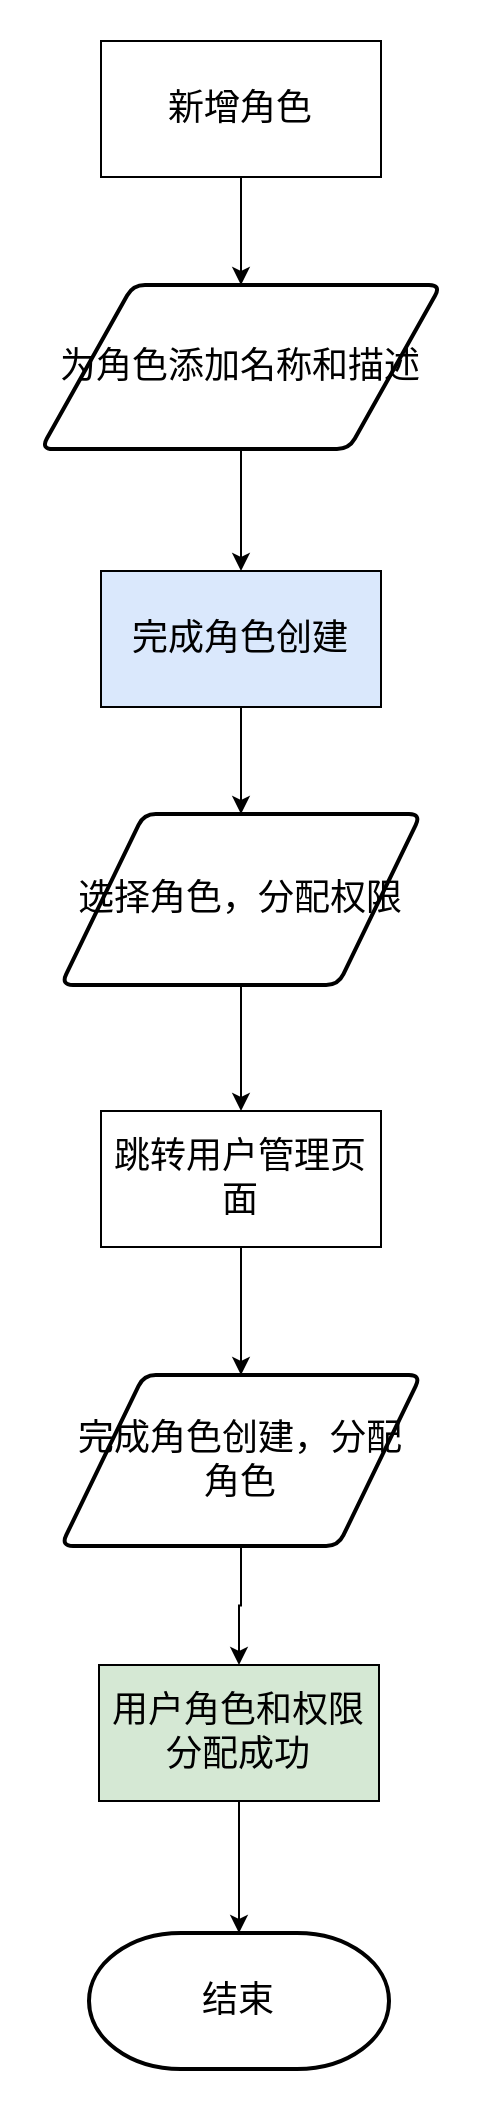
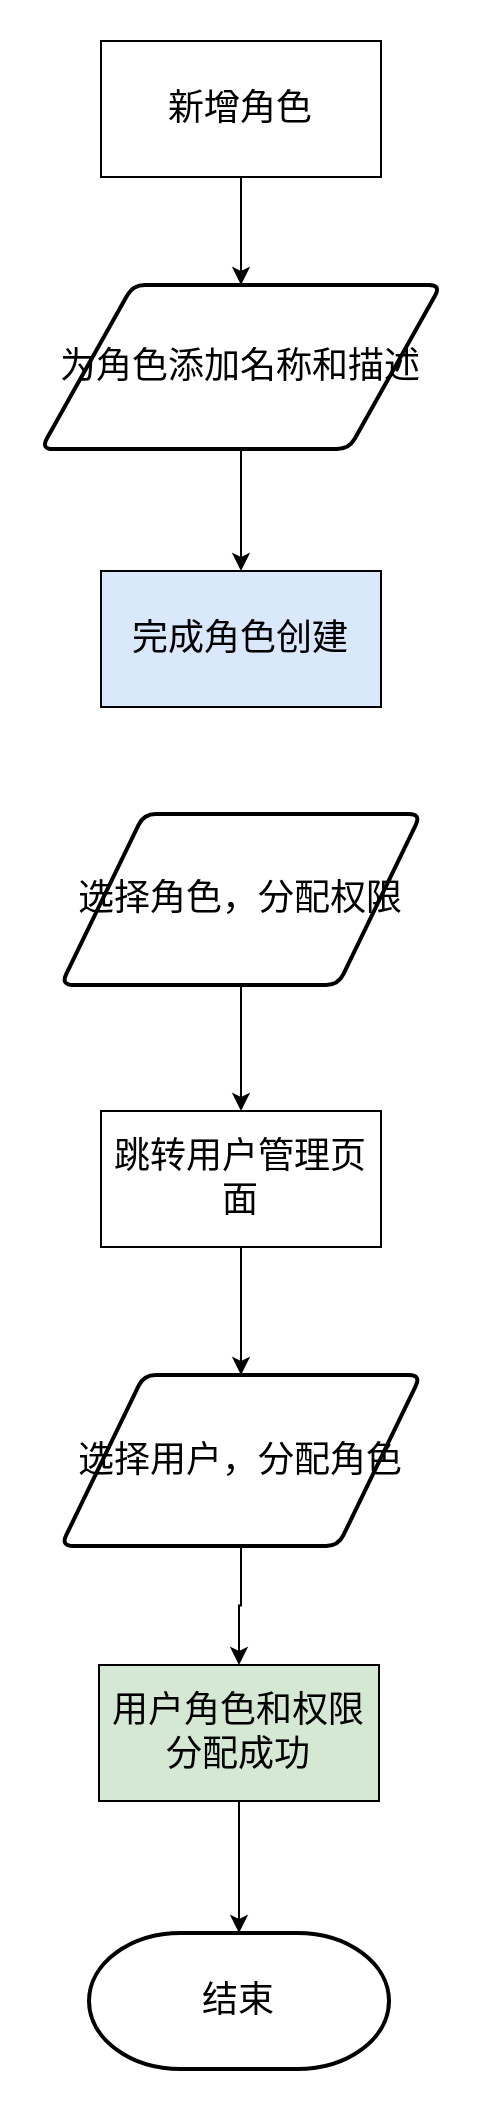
  <mxCell id="0" />
  <mxCell id="1" parent="0" />
  <mxCell id="2" value="" style="edgeStyle=orthogonalEdgeStyle;rounded=0;orthogonalLoop=1;jettySize=auto;html=1;" edge="1" parent="1" source="3" target="5"><mxGeometry relative="1" as="geometry" /></mxCell>
  <mxCell id="3" value="新增角色" style="rounded=0;whiteSpace=wrap;html=1;fontSize=18;" vertex="1" parent="1"><mxGeometry x="50" y="20" width="140" height="68" as="geometry" /></mxCell>
  <mxCell id="4" value="" style="edgeStyle=orthogonalEdgeStyle;rounded=0;orthogonalLoop=1;jettySize=auto;html=1;" edge="1" parent="1" source="5" target="7"><mxGeometry relative="1" as="geometry" /></mxCell>
  <mxCell id="5" value="&lt;font style=&quot;font-size: 18px;&quot;&gt;为角色添加名称和描述&lt;/font&gt;" style="shape=parallelogram;html=1;strokeWidth=2;perimeter=parallelogramPerimeter;whiteSpace=wrap;rounded=1;arcSize=12;size=0.23;fontSize=15;" vertex="1" parent="1"><mxGeometry x="20" y="142" width="200" height="82" as="geometry" /></mxCell>
- <mxCell id="6" value="" style="edgeStyle=orthogonalEdgeStyle;rounded=0;orthogonalLoop=1;jettySize=auto;html=1;" edge="1" parent="1" source="7" target="9"><mxGeometry relative="1" as="geometry" /></mxCell>
  <mxCell id="7" value="完成角色创建" style="rounded=0;whiteSpace=wrap;html=1;fontSize=18;fillColor=#dae8fc;" vertex="1" parent="1"><mxGeometry x="50" y="285" width="140" height="68" as="geometry" /></mxCell>
  <mxCell id="8" style="edgeStyle=orthogonalEdgeStyle;rounded=0;orthogonalLoop=1;jettySize=auto;html=1;exitX=0.5;exitY=1;exitDx=0;exitDy=0;entryX=0.5;entryY=0;entryDx=0;entryDy=0;" edge="1" parent="1" source="9" target="11"><mxGeometry relative="1" as="geometry" /></mxCell>
  <mxCell id="9" value="&lt;font style=&quot;font-size: 18px;&quot;&gt;选择角色，分配权限&lt;/font&gt;" style="shape=parallelogram;html=1;strokeWidth=2;perimeter=parallelogramPerimeter;whiteSpace=wrap;rounded=1;arcSize=12;size=0.23;fontSize=14;" vertex="1" parent="1"><mxGeometry x="30" y="406.5" width="180" height="85.5" as="geometry" /></mxCell>
  <mxCell id="10" value="" style="edgeStyle=orthogonalEdgeStyle;rounded=0;orthogonalLoop=1;jettySize=auto;html=1;" edge="1" parent="1" source="11" target="13"><mxGeometry relative="1" as="geometry" /></mxCell>
  <mxCell id="11" value="跳转用户管理页面" style="rounded=0;whiteSpace=wrap;html=1;fontSize=18;" vertex="1" parent="1"><mxGeometry x="50" y="555" width="140" height="68" as="geometry" /></mxCell>
  <mxCell id="12" value="" style="edgeStyle=orthogonalEdgeStyle;rounded=0;orthogonalLoop=1;jettySize=auto;html=1;" edge="1" parent="1" source="13" target="15"><mxGeometry relative="1" as="geometry" /></mxCell>
- <mxCell id="13" value="&lt;font style=&quot;font-size: 18px;&quot;&gt;完成角色创建，分配角色&lt;/font&gt;" style="shape=parallelogram;html=1;strokeWidth=2;perimeter=parallelogramPerimeter;whiteSpace=wrap;rounded=1;arcSize=12;size=0.23;fontSize=14;" vertex="1" parent="1"><mxGeometry x="30" y="687" width="180" height="85.5" as="geometry" /></mxCell>
+ <mxCell id="13" value="&lt;font style=&quot;font-size: 18px;&quot;&gt;选择用户，分配角色&lt;/font&gt;" style="shape=parallelogram;html=1;strokeWidth=2;perimeter=parallelogramPerimeter;whiteSpace=wrap;rounded=1;arcSize=12;size=0.23;fontSize=14;" vertex="1" parent="1"><mxGeometry x="30" y="687" width="180" height="85.5" as="geometry" /></mxCell>
  <mxCell id="14" value="" style="edgeStyle=orthogonalEdgeStyle;rounded=0;orthogonalLoop=1;jettySize=auto;html=1;" edge="1" parent="1" source="15" target="16"><mxGeometry relative="1" as="geometry" /></mxCell>
  <mxCell id="15" value="用户角色和权限分配成功" style="rounded=0;whiteSpace=wrap;html=1;fontSize=18;fillColor=#d5e8d4;" vertex="1" parent="1"><mxGeometry x="49" y="832" width="140" height="68" as="geometry" /></mxCell>
  <mxCell id="16" value="结束" style="strokeWidth=2;html=1;shape=mxgraph.flowchart.terminator;whiteSpace=wrap;fontSize=18;" vertex="1" parent="1"><mxGeometry x="44" y="966" width="150" height="68" as="geometry" /></mxCell>
